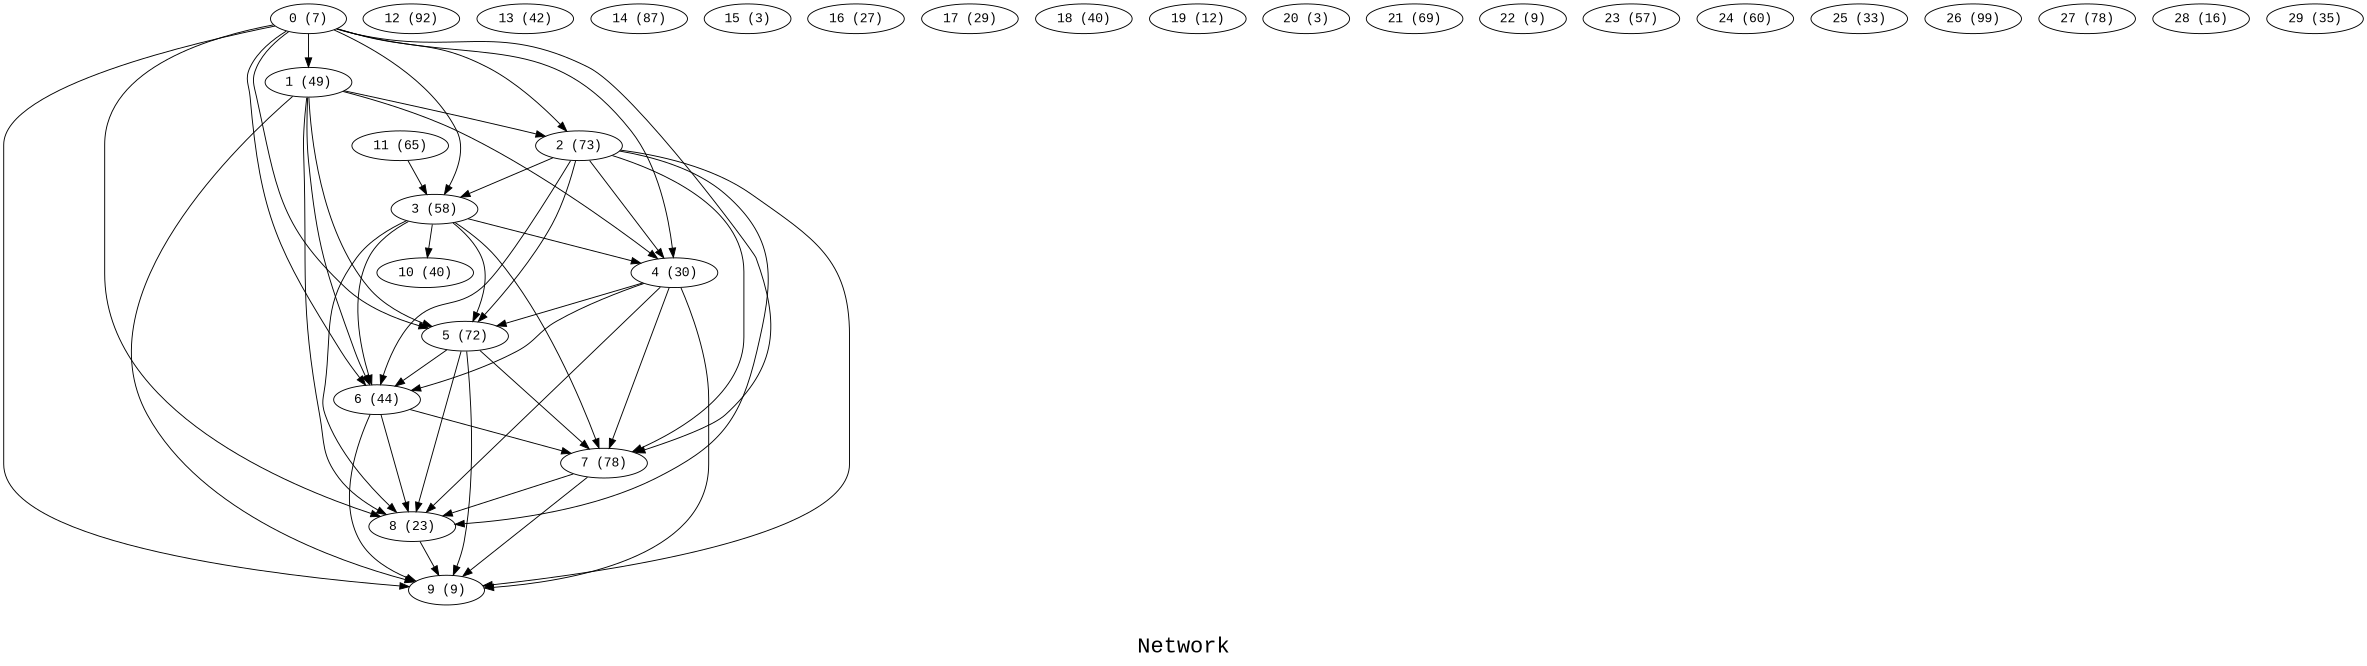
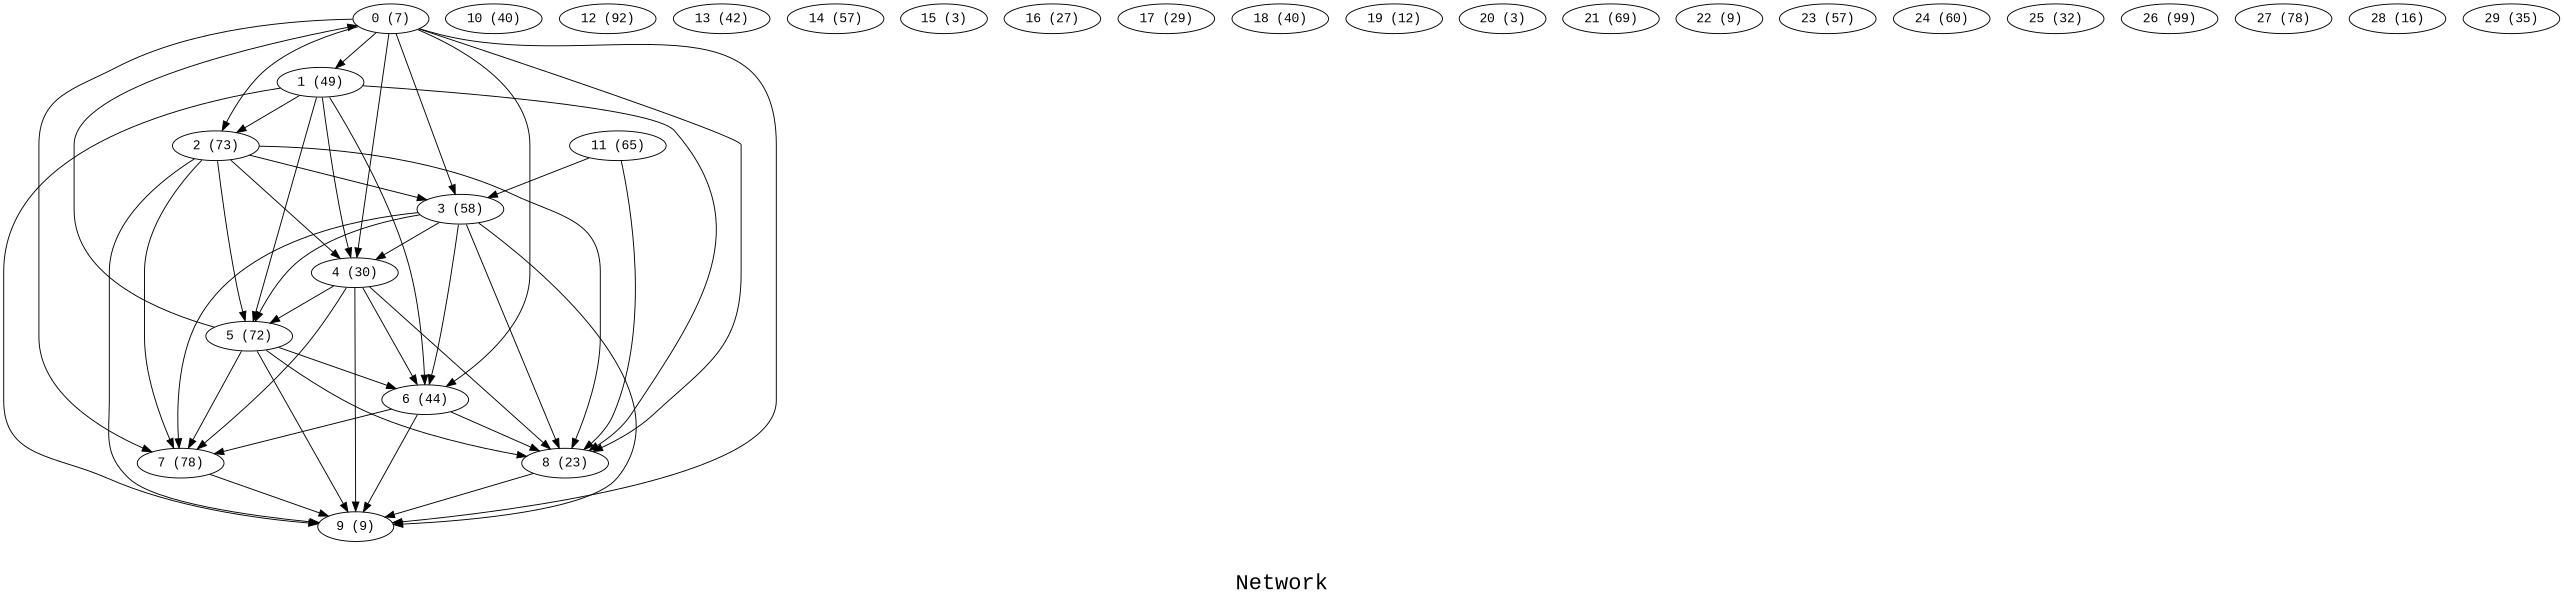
  digraph {
    fontname="Liberation Mono"
    fontsize=24
    label="\nNetwork\n"
    splines=true
    node [fontname="Liberation Mono" shape=ellipse]
    edge [fontname="Liberation Mono"]
    n1 [height=0.3 label="0 (7)" width=0.3]
    n2 [height=0.3 label="1 (49)" width=0.3]
    n3 [height=0.3 label="2 (73)" width=0.3]
    n4 [height=0.3 label="3 (58)" width=0.3]
    n5 [height=0.3 label="4 (30)" width=0.3]
    n6 [height=0.3 label="5 (72)" width=0.3]
    n7 [height=0.3 label="6 (44)" width=0.3]
    n8 [height=0.3 label="7 (78)" width=0.3]
    n9 [height=0.3 label="8 (23)" width=0.3]
    n10 [height=0.3 label="9 (9)" width=0.3]
    n11 [height=0.3 label="10 (40)" width=0.3]
    n12 [height=0.3 label="11 (65)" width=0.3]
    n13 [height=0.3 label="12 (92)" width=0.3]
    n14 [height=0.3 label="13 (42)" width=0.3]
-   n15 [height=0.3 label="14 (87)" width=0.3]
+   n15 [height=0.3 label="14 (57)" width=0.3]
    n16 [height=0.3 label="15 (3)" width=0.3]
    n17 [height=0.3 label="16 (27)" width=0.3]
    n18 [height=0.3 label="17 (29)" width=0.3]
    n19 [height=0.3 label="18 (40)" width=0.3]
    n20 [height=0.3 label="19 (12)" width=0.3]
    n21 [height=0.3 label="20 (3)" width=0.3]
    n22 [height=0.3 label="21 (69)" width=0.3]
    n23 [height=0.3 label="22 (9)" width=0.3]
    n24 [height=0.3 label="23 (57)" width=0.3]
    n25 [height=0.3 label="24 (60)" width=0.3]
-   n26 [height=0.3 label="25 (33)" width=0.3]
+   n26 [height=0.3 label="25 (32)" width=0.3]
    n27 [height=0.3 label="26 (99)" width=0.3]
    n28 [height=0.3 label="27 (78)" width=0.3]
    n29 [height=0.3 label="28 (16)" width=0.3]
    n30 [height=0.3 label="29 (35)" width=0.3]
    n1 -> n2
    n1 -> n3
    n1 -> n4
    n1 -> n5
-   n1 -> n6
+   n6 -> n1
    n1 -> n7
    n1 -> n8
    n1 -> n9
    n1 -> n10
    n2 -> n3
    n2 -> n5
    n2 -> n6
    n2 -> n7
    n2 -> n9
    n2 -> n10
    n3 -> n4
    n3 -> n5
    n3 -> n6
-   n3 -> n7
    n3 -> n8
    n3 -> n9
    n3 -> n10
    n4 -> n5
    n4 -> n6
    n4 -> n7
    n4 -> n8
    n4 -> n9
-   n4 -> n11
+   n4 -> n10
    n5 -> n6
    n5 -> n7
    n5 -> n8
    n5 -> n9
    n5 -> n10
    n6 -> n7
    n6 -> n8
    n6 -> n9
    n6 -> n10
    n7 -> n8
    n7 -> n9
    n7 -> n10
-   n8 -> n9
+   n12 -> n9
    n8 -> n10
    n9 -> n10
    n12 -> n4
  }
